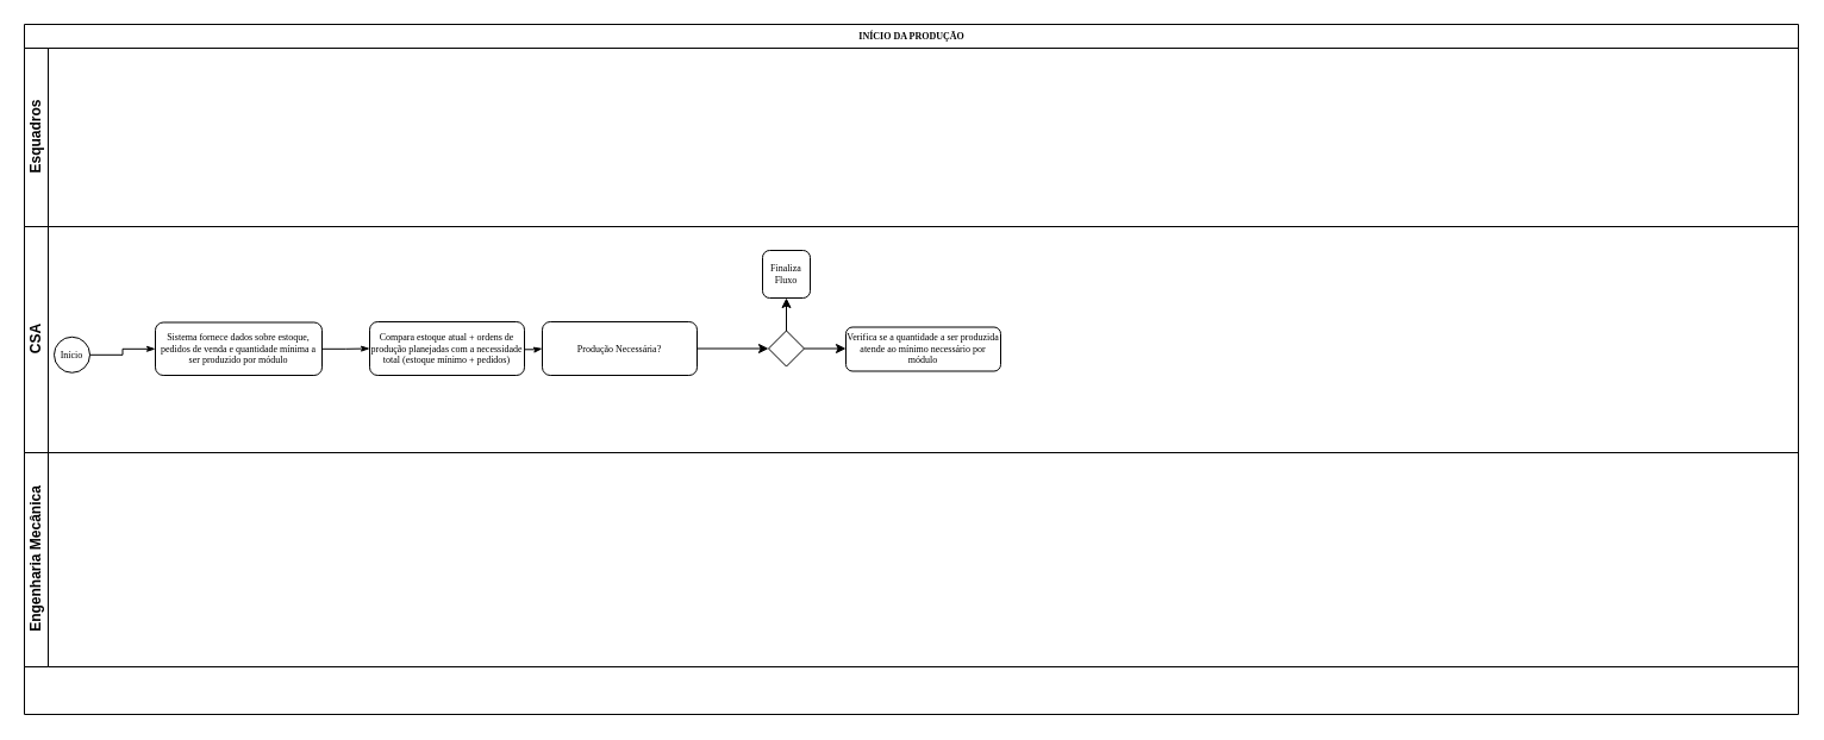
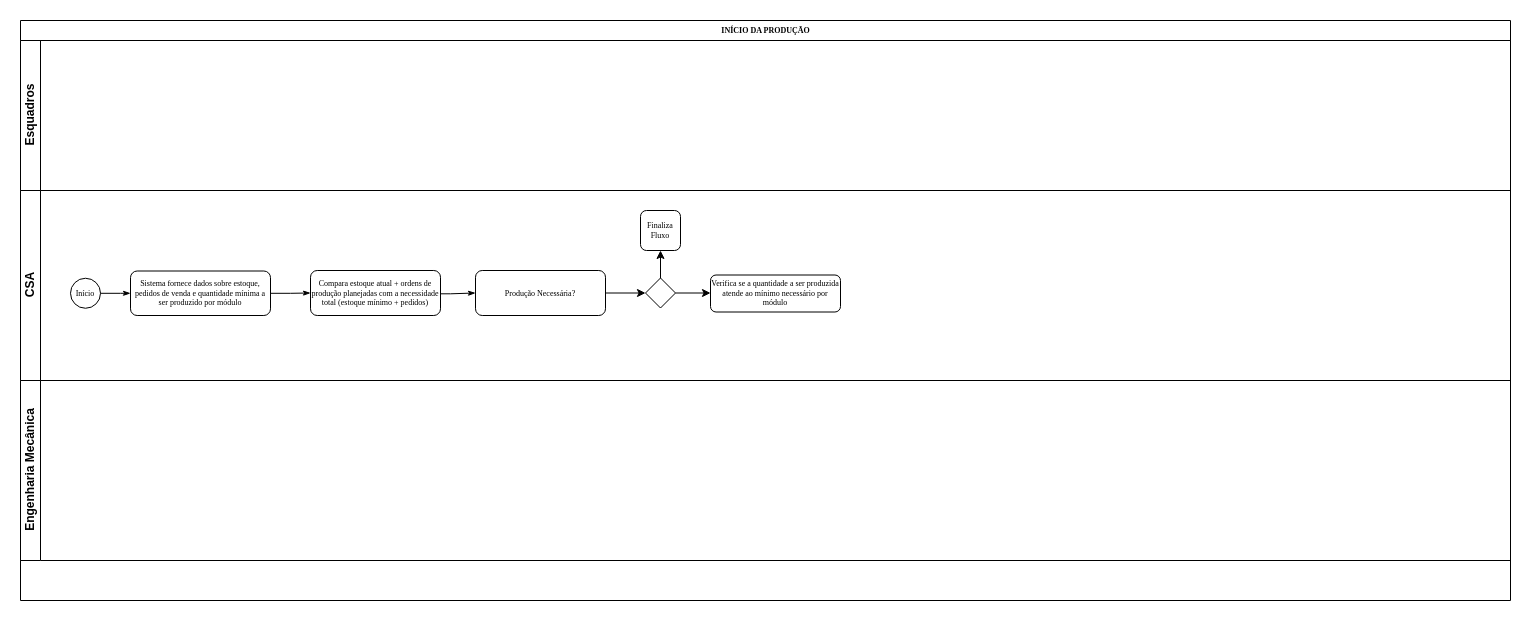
  <mxCell id="0" />
  <mxCell id="1" parent="0" />
  <mxCell id="2" value="INÍCIO DA PRODUÇÃO" style="swimlane;html=1;childLayout=stackLayout;horizontal=1;startSize=20;horizontalStack=0;rounded=0;shadow=0;labelBackgroundColor=none;strokeWidth=1;fontFamily=Verdana;fontSize=8;align=center;" parent="1" vertex="1"><mxGeometry x="20" y="20" width="1490" height="580" as="geometry" /></mxCell>
  <mxCell id="3" value="Esquadros" style="swimlane;html=1;startSize=20;horizontal=0;" parent="2" vertex="1"><mxGeometry y="20" width="1490" height="150" as="geometry" /></mxCell>
  <mxCell id="4" value="CSA" style="swimlane;html=1;startSize=20;horizontal=0;" parent="2" vertex="1"><mxGeometry y="170" width="1490" height="190" as="geometry" /></mxCell>
  <mxCell id="5" style="edgeStyle=orthogonalEdgeStyle;rounded=0;html=1;labelBackgroundColor=none;startArrow=none;startFill=0;startSize=5;endArrow=classicThin;endFill=1;endSize=5;jettySize=auto;orthogonalLoop=1;strokeWidth=1;fontFamily=Verdana;fontSize=8;exitX=0.987;exitY=0.418;exitDx=0;exitDy=0;exitPerimeter=0;entryX=0;entryY=0.5;entryDx=0;entryDy=0;" parent="4" source="6" target="15" edge="1"><mxGeometry relative="1" as="geometry"><Array as="points"><mxPoint x="369" y="99.25" /><mxPoint x="369" y="103.25" /><mxPoint x="430" y="103.25" /></Array></mxGeometry></mxCell>
  <mxCell id="6" value="Compara estoque atual + ordens de produção planejadas com a necessidade total (estoque mínimo + pedidos)" style="rounded=1;whiteSpace=wrap;html=1;shadow=0;labelBackgroundColor=none;strokeWidth=1;fontFamily=Verdana;fontSize=8;align=center;" parent="4" vertex="1"><mxGeometry x="290" y="80" width="130" height="45" as="geometry" /></mxCell>
  <mxCell id="7" style="edgeStyle=orthogonalEdgeStyle;rounded=0;orthogonalLoop=1;jettySize=auto;html=1;exitX=1;exitY=0.5;exitDx=0;exitDy=0;exitPerimeter=0;entryX=0;entryY=0.5;entryDx=0;entryDy=0;" edge="1" parent="4" source="9" target="10"><mxGeometry relative="1" as="geometry" /></mxCell>
  <mxCell id="8" style="edgeStyle=orthogonalEdgeStyle;rounded=0;orthogonalLoop=1;jettySize=auto;html=1;exitX=0.5;exitY=0;exitDx=0;exitDy=0;exitPerimeter=0;entryX=0.5;entryY=1;entryDx=0;entryDy=0;" edge="1" parent="4" source="9" target="17"><mxGeometry relative="1" as="geometry" /></mxCell>
  <mxCell id="9" value="" style="strokeWidth=1;html=1;shape=mxgraph.flowchart.decision;whiteSpace=wrap;rounded=1;shadow=0;labelBackgroundColor=none;fontFamily=Verdana;fontSize=8;align=center;" parent="4" vertex="1"><mxGeometry x="625" y="87.5" width="30" height="30" as="geometry" /></mxCell>
  <mxCell id="10" value="Verifica se a quantidade a ser produzida atende ao mínimo necessário por módulo" style="rounded=1;whiteSpace=wrap;html=1;shadow=0;labelBackgroundColor=none;strokeWidth=1;fontFamily=Verdana;fontSize=8;align=center;" parent="4" vertex="1"><mxGeometry x="690" y="84.5" width="130" height="37" as="geometry" /></mxCell>
  <mxCell id="11" value="Sistema fornece dados sobre estoque, pedidos de venda e quantidade mínima a ser produzido por módulo" style="rounded=1;whiteSpace=wrap;html=1;shadow=0;labelBackgroundColor=none;strokeWidth=1;fontFamily=Verdana;fontSize=8;align=center;" parent="4" vertex="1"><mxGeometry x="110" y="80.5" width="140" height="44.5" as="geometry" /></mxCell>
  <mxCell id="12" style="edgeStyle=orthogonalEdgeStyle;rounded=0;html=1;labelBackgroundColor=none;startArrow=none;startFill=0;startSize=5;endArrow=classicThin;endFill=1;endSize=5;jettySize=auto;orthogonalLoop=1;strokeWidth=1;fontFamily=Verdana;fontSize=8" parent="4" source="11" target="6" edge="1"><mxGeometry relative="1" as="geometry" /></mxCell>
- <mxCell id="13" value="Início" style="ellipse;whiteSpace=wrap;html=1;rounded=0;shadow=0;labelBackgroundColor=none;strokeWidth=1;fontFamily=Verdana;fontSize=8;align=center;" parent="4" vertex="1"><mxGeometry x="25" y="92.75" width="30" height="30" as="geometry" /></mxCell>
+ <mxCell id="13" value="Início" style="ellipse;whiteSpace=wrap;html=1;rounded=0;shadow=0;labelBackgroundColor=none;strokeWidth=1;fontFamily=Verdana;fontSize=8;align=center;" parent="4" vertex="1"><mxGeometry x="50" y="87.75" width="30" height="30" as="geometry" /></mxCell>
  <mxCell id="14" style="edgeStyle=orthogonalEdgeStyle;rounded=0;html=1;labelBackgroundColor=none;startArrow=none;startFill=0;startSize=5;endArrow=classicThin;endFill=1;endSize=5;jettySize=auto;orthogonalLoop=1;strokeWidth=1;fontFamily=Verdana;fontSize=8" parent="4" source="13" target="11" edge="1"><mxGeometry relative="1" as="geometry" /></mxCell>
- <mxCell id="15" value="Produção Necessária?" style="rounded=1;whiteSpace=wrap;html=1;shadow=0;labelBackgroundColor=none;strokeWidth=1;fontFamily=Verdana;fontSize=8;align=center;" vertex="1" parent="4"><mxGeometry x="435" y="80" width="130" height="45" as="geometry" /></mxCell>
+ <mxCell id="15" value="Produção Necessária?" style="rounded=1;whiteSpace=wrap;html=1;shadow=0;labelBackgroundColor=none;strokeWidth=1;fontFamily=Verdana;fontSize=8;align=center;" vertex="1" parent="4"><mxGeometry x="455" y="80" width="130" height="45" as="geometry" /></mxCell>
  <mxCell id="16" style="edgeStyle=orthogonalEdgeStyle;rounded=0;orthogonalLoop=1;jettySize=auto;html=1;exitX=1;exitY=0.5;exitDx=0;exitDy=0;entryX=0;entryY=0.5;entryDx=0;entryDy=0;entryPerimeter=0;" edge="1" parent="4" source="15" target="9"><mxGeometry relative="1" as="geometry" /></mxCell>
  <mxCell id="17" value="Finaliza Fluxo" style="whiteSpace=wrap;html=1;shadow=0;labelBackgroundColor=none;strokeWidth=1;fontFamily=Verdana;fontSize=8;align=center;rounded=1;" vertex="1" parent="4"><mxGeometry x="620" y="20" width="40" height="40" as="geometry" /></mxCell>
  <mxCell id="18" value="Engenharia Mecânica" style="swimlane;html=1;startSize=20;horizontal=0;" parent="2" vertex="1"><mxGeometry y="360" width="1490" height="180" as="geometry" /></mxCell>
